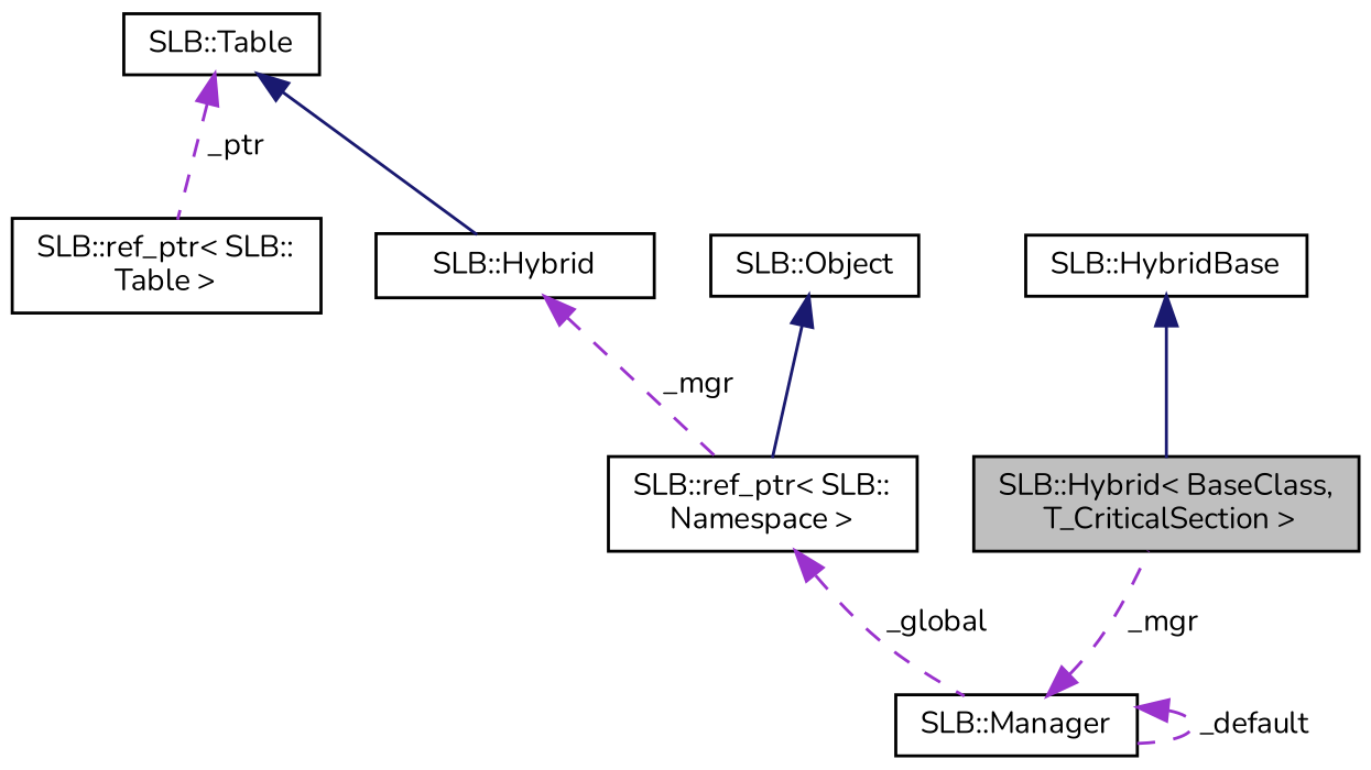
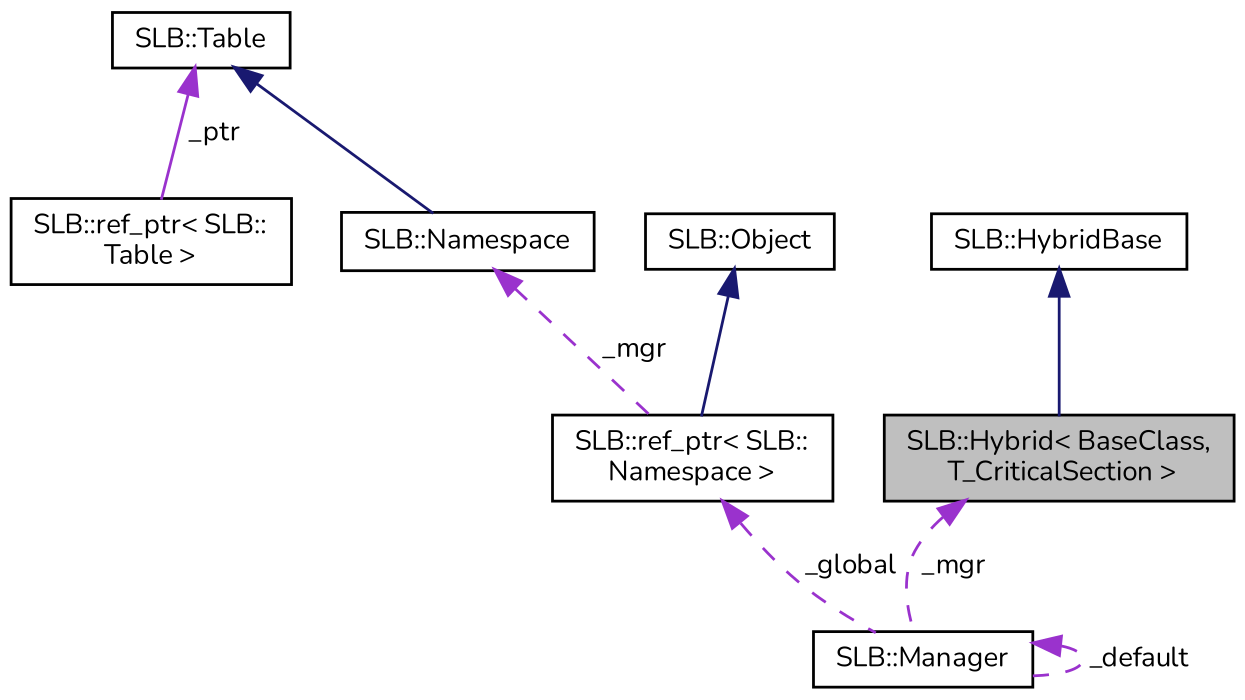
  digraph {
    fontname=Nunito
    node [color=black fillcolor=white fontname=Nunito fontsize=10 shape=record style=filled]
    edge [color=darkorchid3 dir=back fontname=Nunito fontsize=10 labelfontname=Helvetica labelfontsize=10 style=dashed]
    n1 [fillcolor=grey75 fontcolor=black height=0.2 label="SLB::Hybrid\< BaseClass,\l T_CriticalSection \>" width=0.4]
    n2 [height=0.2 label="SLB::HybridBase" width=0.4]
    n3 [height=0.2 label="SLB::ref_ptr\< SLB::\lTable \>" width=0.4]
    n4 [height=0.2 label="SLB::Table" width=0.4]
-   n5 [height=0.2 label="SLB::Hybrid" width=0.4]
+   n5 [height=0.2 label="SLB::Namespace" width=0.4]
    n6 [height=0.2 label="SLB::ref_ptr\< SLB::\lNamespace \>" width=0.4]
    n7 [height=0.2 label="SLB::Object" width=0.4]
    n8 [height=0.2 label="SLB::Manager" width=0.4]
    n2 -> n1 [color=midnightblue style=solid]
-   n4 -> n3 [label=" _ptr"]
+   n4 -> n3 [label=" _ptr" style=solid]
    n4 -> n5 [color=midnightblue style=solid]
    n5 -> n6 [label=" _mgr"]
    n6 -> n8 [label=" _global"]
    n7 -> n6 [color=midnightblue style=solid]
-   n8 -> n1 [label=" _mgr"]
+   n1 -> n8 [label=" _mgr"]
    n8 -> n8 [label=" _default"]
  }
